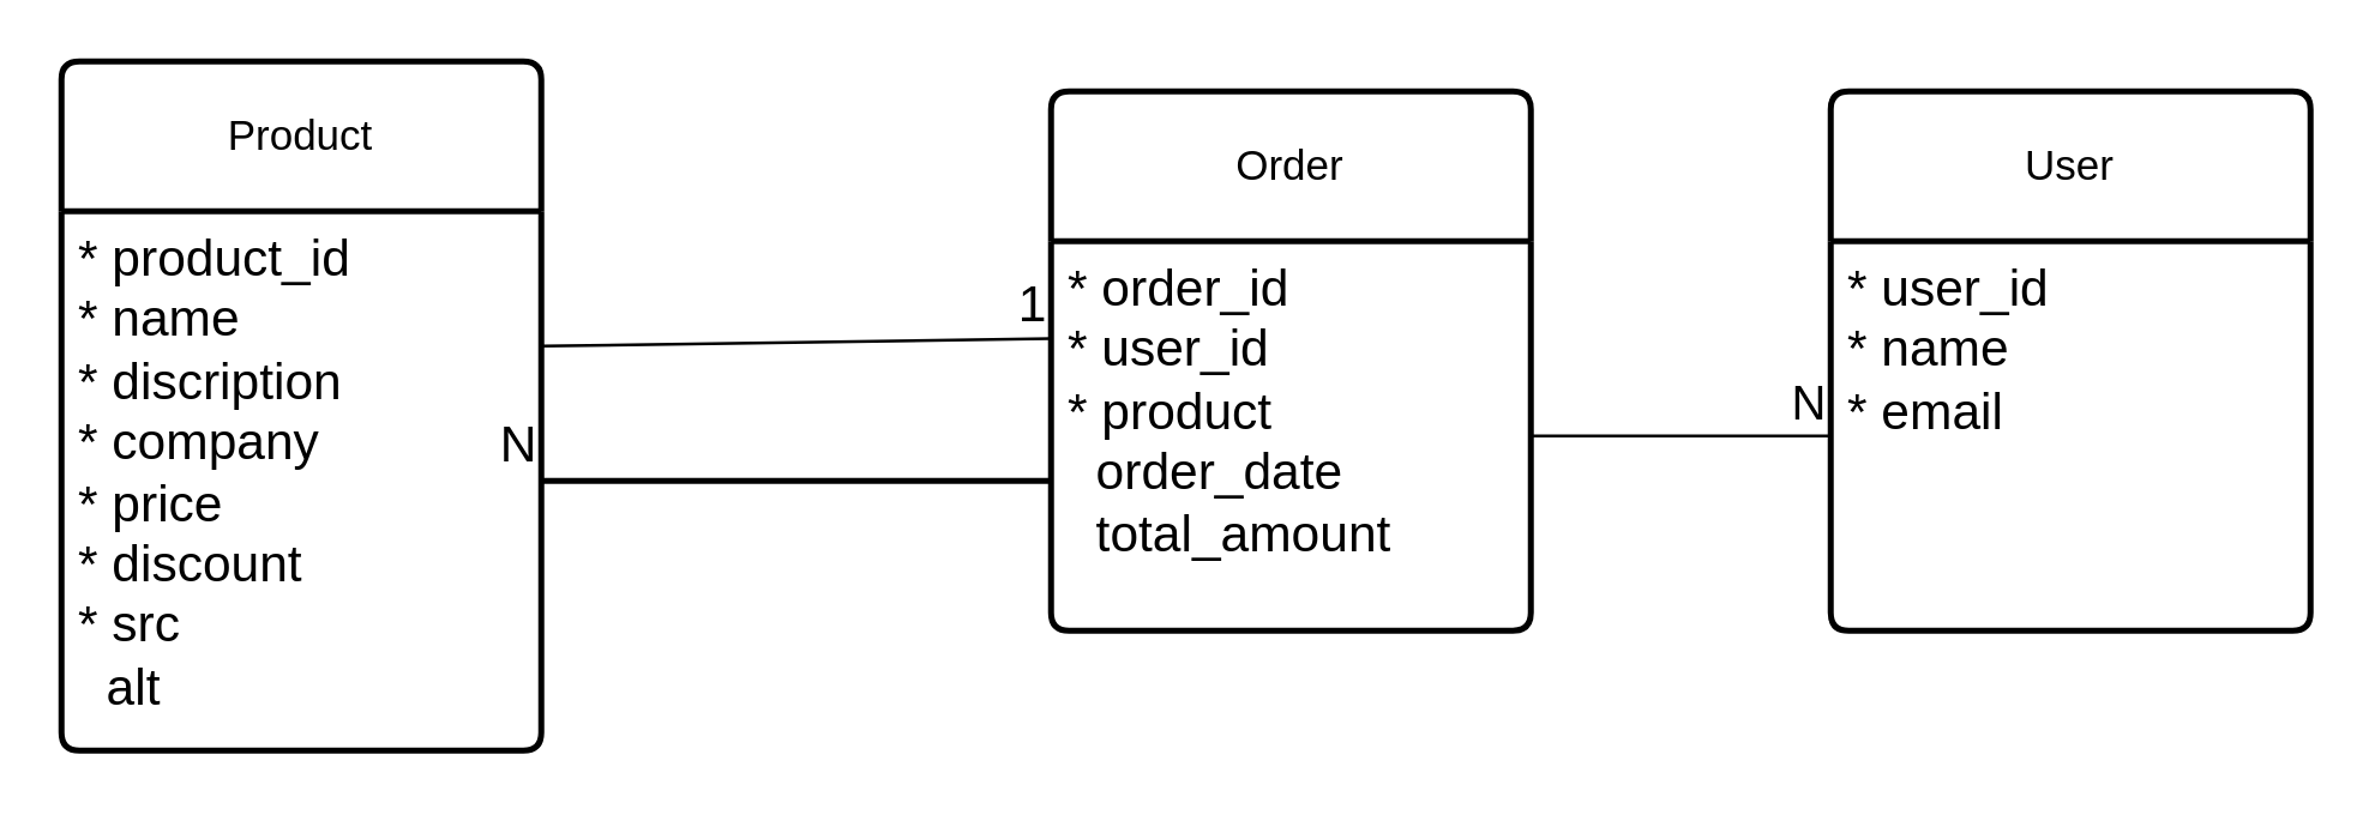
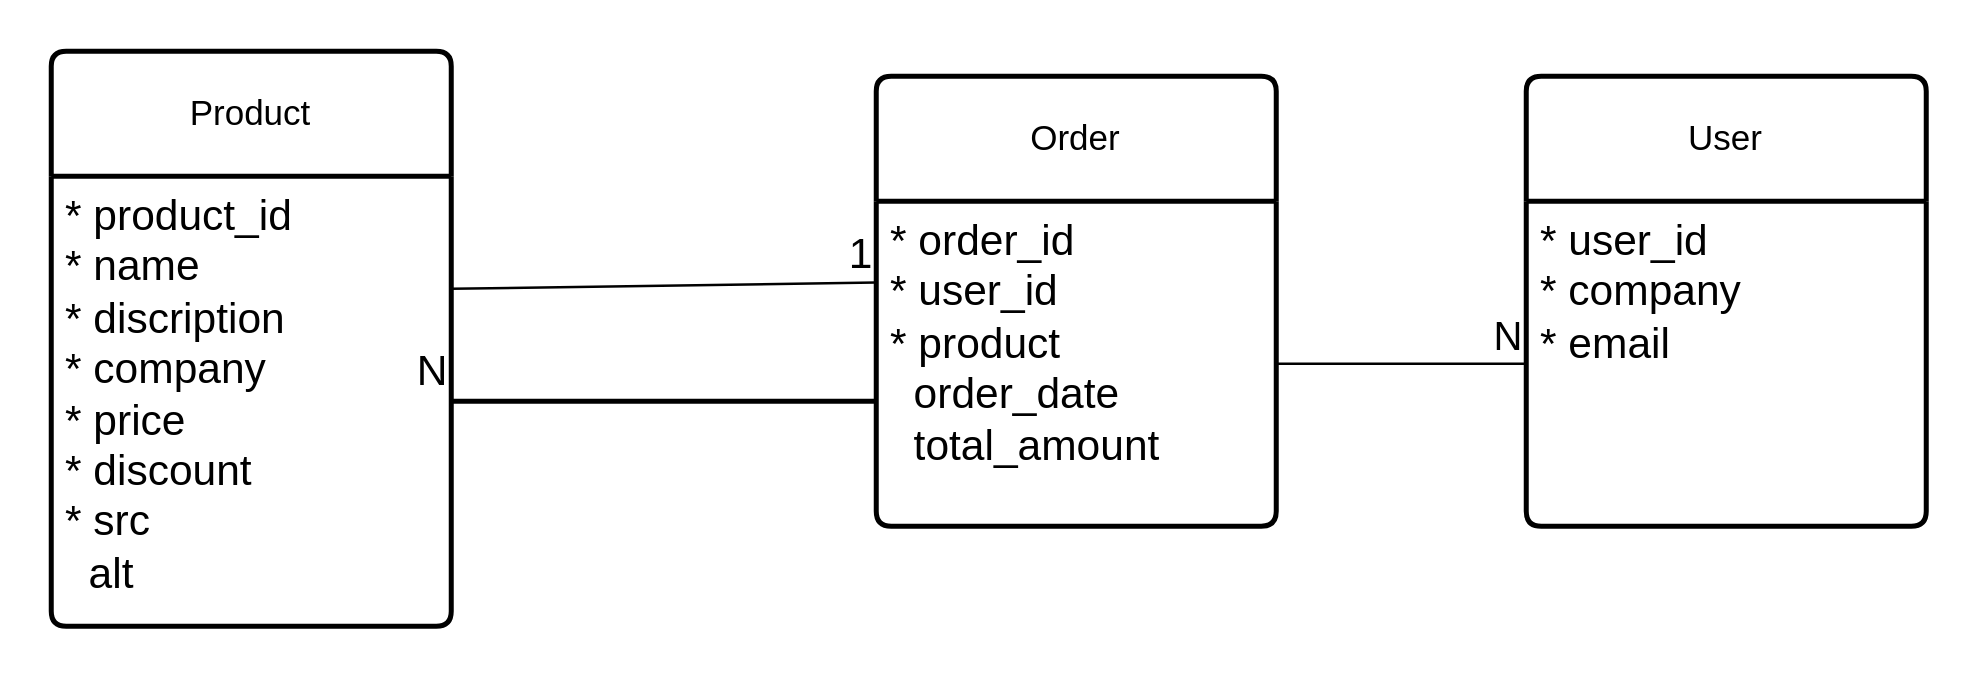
  <mxCell id="0" />
  <mxCell id="1" parent="0" />
  <mxCell id="2" value="Product" style="swimlane;childLayout=stackLayout;horizontal=1;startSize=50;horizontalStack=0;rounded=1;fontSize=14;fontStyle=0;strokeWidth=2;resizeParent=0;resizeLast=1;shadow=0;dashed=0;align=center;arcSize=4;whiteSpace=wrap;html=1;" vertex="1" parent="1"><mxGeometry x="20" y="20" width="160" height="230" as="geometry"><mxRectangle x="60" y="470" width="90" height="50" as="alternateBounds" /></mxGeometry></mxCell>
  <mxCell id="3" value="&lt;font style=&quot;font-size: 17px;&quot;&gt;* product_id&lt;br&gt;* name&lt;br&gt;* discription&lt;br&gt;* company&lt;br&gt;* price&lt;br&gt;* discount&lt;br&gt;* src&amp;nbsp;&lt;br&gt;&amp;nbsp; alt&lt;br&gt;&lt;/font&gt;" style="align=left;strokeColor=none;fillColor=none;spacingLeft=4;fontSize=12;verticalAlign=top;resizable=0;rotatable=0;part=1;html=1;" vertex="1" parent="2"><mxGeometry y="50" width="160" height="180" as="geometry" /></mxCell>
  <mxCell id="4" value="User" style="swimlane;childLayout=stackLayout;horizontal=1;startSize=50;horizontalStack=0;rounded=1;fontSize=14;fontStyle=0;strokeWidth=2;resizeParent=0;resizeLast=1;shadow=0;dashed=0;align=center;arcSize=4;whiteSpace=wrap;html=1;" vertex="1" parent="1"><mxGeometry x="610" y="30" width="160" height="180" as="geometry" /></mxCell>
- <mxCell id="5" value="&lt;font style=&quot;font-size: 17px;&quot;&gt;* user_id&lt;br&gt;* name&lt;br&gt;* email&lt;br&gt;&lt;/font&gt;" style="align=left;strokeColor=none;fillColor=none;spacingLeft=4;fontSize=12;verticalAlign=top;resizable=0;rotatable=0;part=1;html=1;" vertex="1" parent="4"><mxGeometry y="50" width="160" height="130" as="geometry" /></mxCell>
+ <mxCell id="5" value="&lt;font style=&quot;font-size: 17px;&quot;&gt;* user_id&lt;br&gt;* company&lt;br&gt;* email&lt;br&gt;&lt;/font&gt;" style="align=left;strokeColor=none;fillColor=none;spacingLeft=4;fontSize=12;verticalAlign=top;resizable=0;rotatable=0;part=1;html=1;" vertex="1" parent="4"><mxGeometry y="50" width="160" height="130" as="geometry" /></mxCell>
  <mxCell id="6" value="Order" style="swimlane;childLayout=stackLayout;horizontal=1;startSize=50;horizontalStack=0;rounded=1;fontSize=14;fontStyle=0;strokeWidth=2;resizeParent=0;resizeLast=1;shadow=0;dashed=0;align=center;arcSize=4;whiteSpace=wrap;html=1;" vertex="1" parent="1"><mxGeometry x="350" y="30" width="160" height="180" as="geometry" /></mxCell>
  <mxCell id="7" value="&lt;font style=&quot;font-size: 17px;&quot;&gt;* order_id&lt;br&gt;* user_id&lt;br&gt;* product&amp;nbsp;&lt;br&gt;&amp;nbsp; order_date&lt;br&gt;&amp;nbsp; total_amount&lt;br&gt;&lt;/font&gt;" style="align=left;strokeColor=none;fillColor=none;spacingLeft=4;fontSize=12;verticalAlign=top;resizable=0;rotatable=0;part=1;html=1;" vertex="1" parent="6"><mxGeometry y="50" width="160" height="130" as="geometry" /></mxCell>
  <mxCell id="8" value="" style="endArrow=none;html=1;rounded=0;exitX=1;exitY=0.5;exitDx=0;exitDy=0;strokeWidth=1;labelPosition=center;verticalLabelPosition=top;align=center;verticalAlign=bottom;entryX=0;entryY=0.5;entryDx=0;entryDy=0;" edge="1" parent="1" source="7" target="5"><mxGeometry relative="1" as="geometry"><mxPoint x="480" y="190" as="sourcePoint" /><mxPoint x="570" y="110" as="targetPoint" /><Array as="points"><mxPoint x="520" y="145" /><mxPoint x="570" y="145" /></Array></mxGeometry></mxCell>
  <mxCell id="9" value="N" style="resizable=0;html=1;whiteSpace=wrap;align=right;verticalAlign=bottom;fontSize=16;" connectable="0" vertex="1" parent="8"><mxGeometry x="1" relative="1" as="geometry" /></mxCell>
  <mxCell id="10" value="" style="endArrow=none;html=1;rounded=0;entryX=1;entryY=0.5;entryDx=0;entryDy=0;strokeWidth=2;" edge="1" parent="1" target="3"><mxGeometry relative="1" as="geometry"><mxPoint x="350" y="160" as="sourcePoint" /><mxPoint x="180" y="130" as="targetPoint" /></mxGeometry></mxCell>
  <mxCell id="11" value="N" style="resizable=0;html=1;whiteSpace=wrap;align=right;verticalAlign=bottom;fontSize=17;" connectable="0" vertex="1" parent="10"><mxGeometry x="1" relative="1" as="geometry" /></mxCell>
  <mxCell id="12" value="" style="endArrow=none;html=1;rounded=0;exitX=1;exitY=0.25;exitDx=0;exitDy=0;entryX=0;entryY=0.25;entryDx=0;entryDy=0;" edge="1" parent="1" source="3" target="7"><mxGeometry relative="1" as="geometry"><mxPoint x="200" y="230" as="sourcePoint" /><mxPoint x="350" y="130" as="targetPoint" /><Array as="points" /></mxGeometry></mxCell>
  <mxCell id="13" value="1" style="resizable=0;html=1;whiteSpace=wrap;align=right;verticalAlign=bottom;fontSize=17;" connectable="0" vertex="1" parent="12"><mxGeometry x="1" relative="1" as="geometry" /></mxCell>
